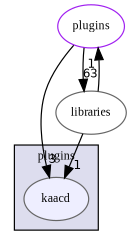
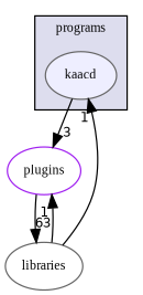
  digraph {
    compound=true
    fontname="Liberation Serif"
    node [color=gray40 fillcolor=white fontname="Liberation Serif" fontsize=10 shape=ellipse style=filled]
    edge [fontname="Liberation Serif" headlabel=1 labeldistance=1.5 labelfontname=Helvetica labelfontsize=10]
    n1 [fillcolor="#eeeeff" label=kaacd pencolor=black]
    n2 [color=purple label=plugins]
    n3 [label=libraries]
    subgraph cluster_1 {
      bgcolor="#ddddee"
      fontsize=10
-     label=plugins
+     label=programs
      pencolor=black
      n1
    }
-   n2 -> n1 [headlabel=3]
+   n1 -> n2 [headlabel=3]
    n2 -> n3 [headlabel=63]
    n3 -> n1
    n3 -> n2
  }
